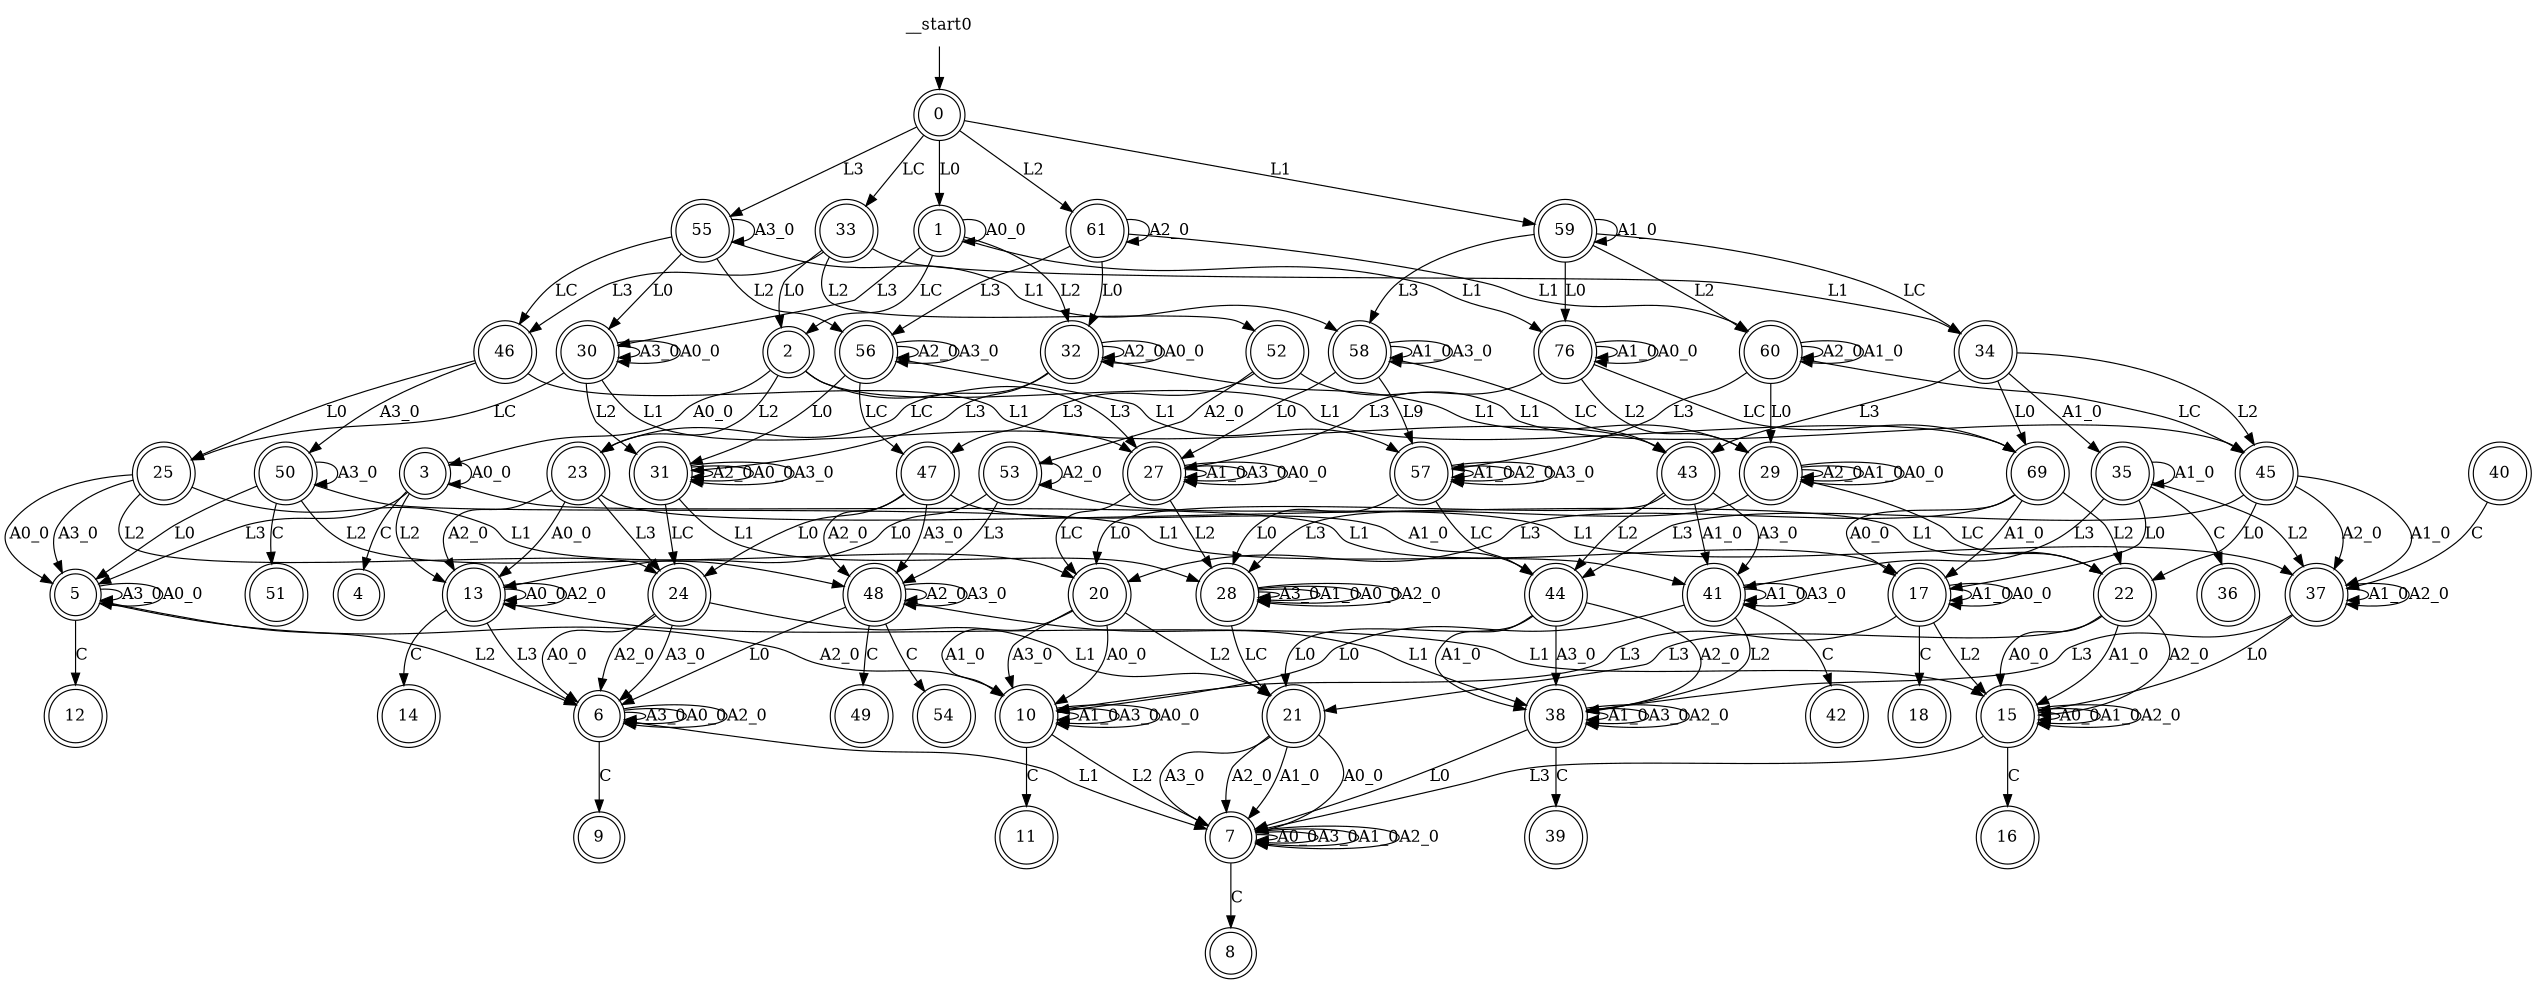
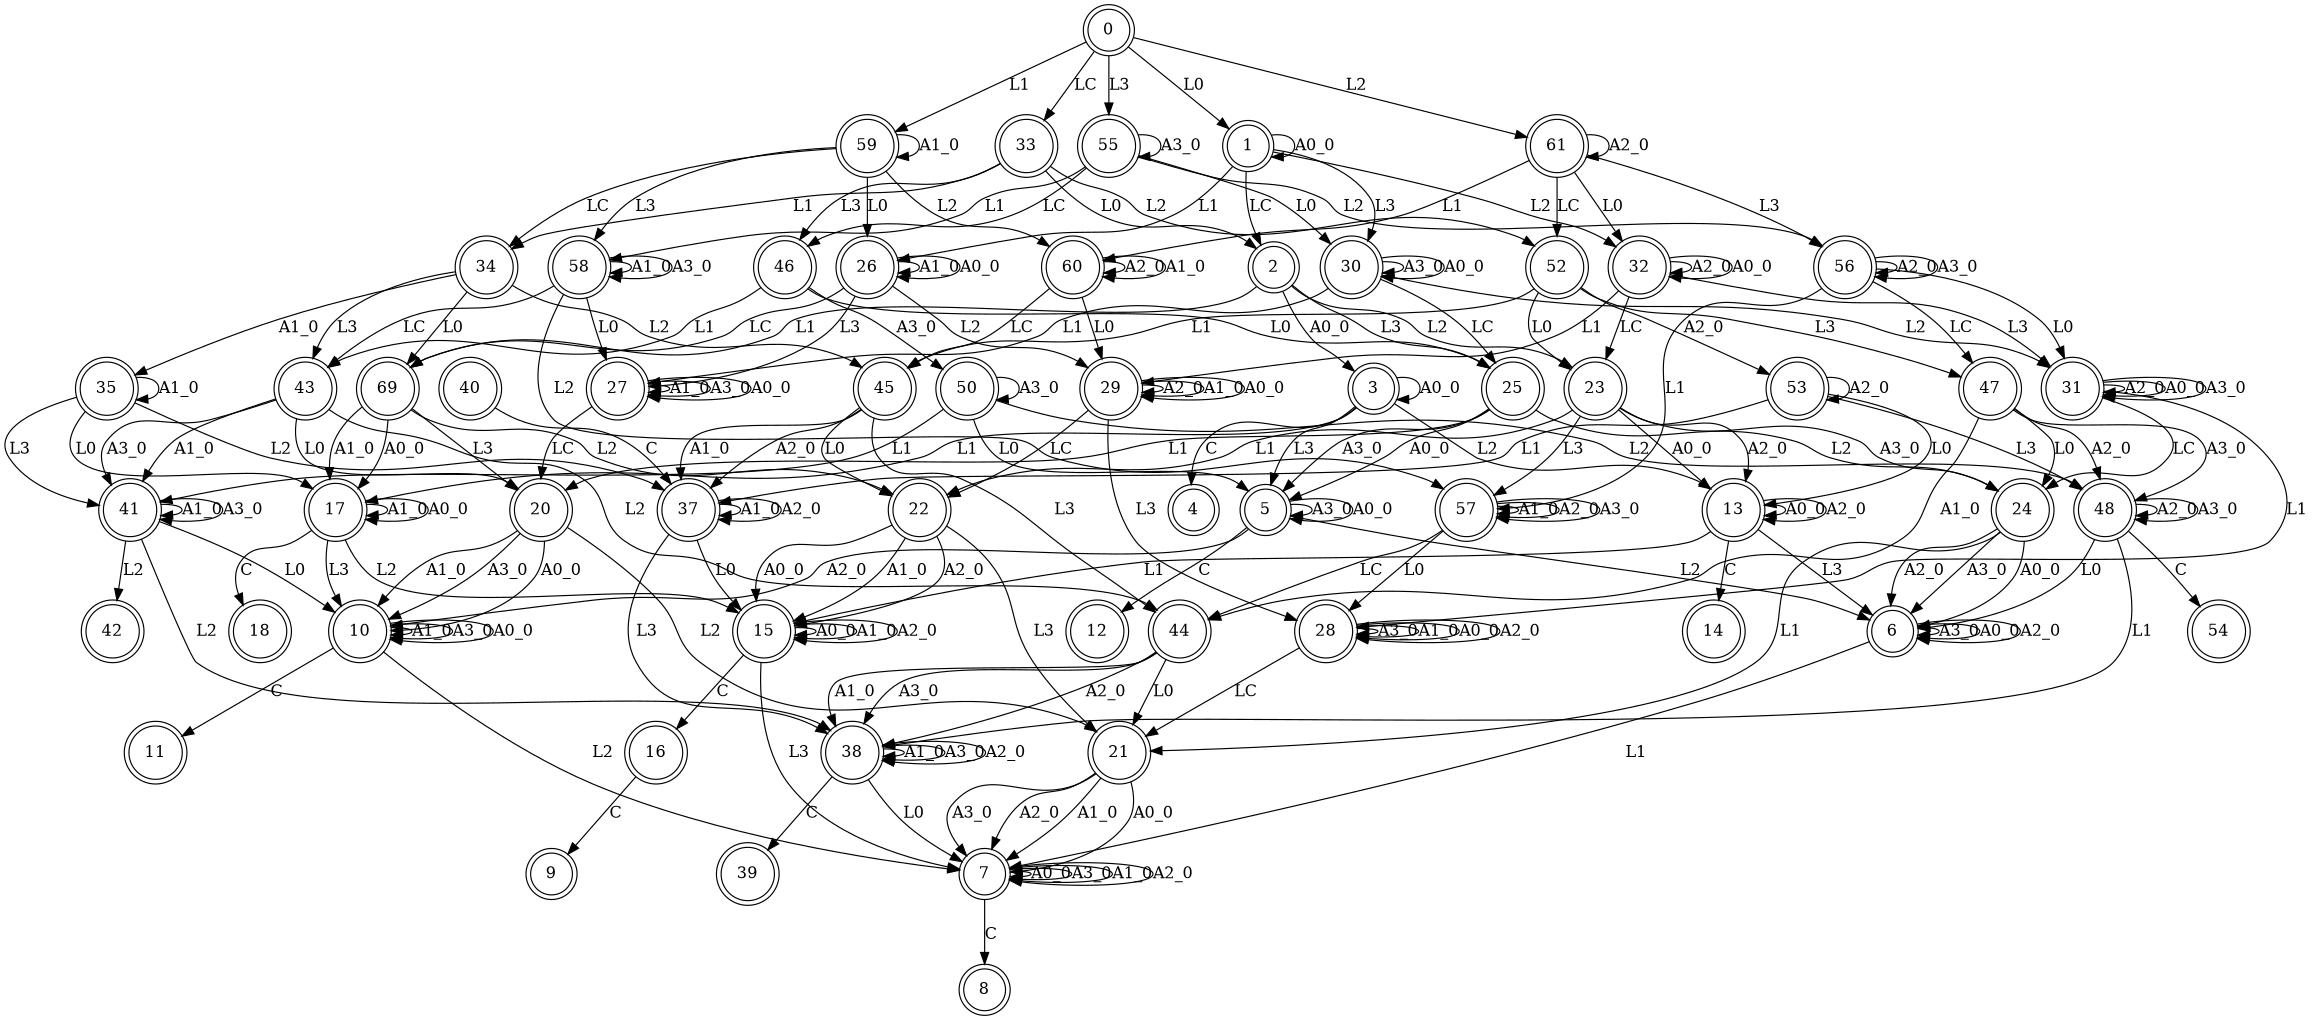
  digraph {
    node [shape=doublecircle]
    n1 [label=0]
    n2 [label=1]
    n3 [label=33]
    n4 [label=55]
    n5 [label=59]
    n6 [label=61]
    n7 [label=2]
-   n8 [label=76]
+   n8 [label=26]
    n9 [label=30]
    n10 [label=32]
    n11 [label=34]
    n12 [label=46]
    n13 [label=52]
    n14 [label=56]
    n15 [label=58]
    n16 [label=60]
    n17 [label=3]
    n18 [label=69]
    n19 [label=23]
    n20 [label=25]
    n21 [label=27]
    n22 [label=29]
    n23 [label=31]
    n24 [label=4]
    n25 [label=5]
    n26 [label=13]
    n27 [label=17]
    n28 [label=20]
    n29 [label=22]
    n30 [label=24]
    n31 [label=6]
    n32 [label=10]
    n33 [label=12]
    n34 [label=14]
    n35 [label=15]
    n36 [label=18]
    n37 [label=7]
    n38 [label=9]
    n39 [label=11]
    n40 [label=8]
    n41 [label=16]
    n42 [label=21]
    n43 [label=28]
    n44 [label=35]
    n45 [label=43]
    n46 [label=45]
    n47 [label=50]
    n48 [label=47]
    n49 [label=53]
-   n50 [label=36]
    n51 [label=37]
    n52 [label=41]
    n53 [label=44]
    n54 [label=38]
    n55 [label=42]
    n56 [label=39]
    n57 [label=40]
    n58 [label=48]
-   n59 [label=51]
-   n60 [label=49]
    n61 [label=54]
    n62 [label=57]
-   __start0 [shape=none]
    n1 -> n2 [label=L0]
    n1 -> n3 [label=LC]
    n1 -> n4 [label=L3]
    n1 -> n5 [label=L1]
    n1 -> n6 [label=L2]
    n2 -> n2 [label=A0_0]
    n2 -> n7 [label=LC]
    n2 -> n8 [label=L1]
    n2 -> n9 [label=L3]
    n2 -> n10 [label=L2]
    n3 -> n7 [label=L0]
    n3 -> n11 [label=L1]
    n3 -> n12 [label=L3]
    n3 -> n13 [label=L2]
    n4 -> n4 [label=A3_0]
    n4 -> n9 [label=L0]
    n4 -> n12 [label=LC]
    n4 -> n14 [label=L2]
    n4 -> n15 [label=L1]
    n5 -> n5 [label=A1_0]
    n5 -> n8 [label=L0]
    n5 -> n11 [label=LC]
    n5 -> n15 [label=L3]
    n5 -> n16 [label=L2]
    n6 -> n6 [label=A2_0]
    n6 -> n10 [label=L0]
+   n6 -> n13 [label=LC]
    n6 -> n14 [label=L3]
    n6 -> n16 [label=L1]
    n7 -> n17 [label=A0_0]
    n7 -> n18 [label=L1]
    n7 -> n19 [label=L2]
-   n7 -> n21 [label=L3]
+   n7 -> n20 [label=L3]
    n8 -> n8 [label=A1_0]
    n8 -> n8 [label=A0_0]
    n8 -> n18 [label=LC]
    n8 -> n21 [label=L3]
    n8 -> n22 [label=L2]
    n9 -> n9 [label=A3_0]
    n9 -> n9 [label=A0_0]
    n9 -> n20 [label=LC]
    n9 -> n21 [label=L1]
    n9 -> n23 [label=L2]
    n10 -> n10 [label=A2_0]
    n10 -> n10 [label=A0_0]
    n10 -> n19 [label=LC]
    n10 -> n22 [label=L1]
    n10 -> n23 [label=L3]
    n11 -> n18 [label=L0]
    n11 -> n44 [label=A1_0]
    n11 -> n45 [label=L3]
    n11 -> n46 [label=L2]
    n12 -> n20 [label=L0]
    n12 -> n45 [label=L1]
    n12 -> n47 [label=A3_0]
+   n13 -> n19 [label=L0]
    n13 -> n46 [label=L1]
    n13 -> n48 [label=L3]
    n13 -> n49 [label=A2_0]
    n14 -> n14 [label=A2_0]
    n14 -> n14 [label=A3_0]
    n14 -> n23 [label=L0]
    n14 -> n48 [label=LC]
    n14 -> n62 [label=L1]
    n15 -> n15 [label=A1_0]
    n15 -> n15 [label=A3_0]
    n15 -> n21 [label=L0]
    n15 -> n45 [label=LC]
-   n15 -> n62 [label=L9]
+   n15 -> n62 [label=L2]
    n16 -> n16 [label=A2_0]
    n16 -> n16 [label=A1_0]
    n16 -> n22 [label=L0]
    n16 -> n46 [label=LC]
-   n16 -> n62 [label=L3]
+   n19 -> n62 [label=L3]
    n17 -> n17 [label=A0_0]
    n17 -> n24 [label=C]
    n17 -> n25 [label=L3]
    n17 -> n26 [label=L2]
    n17 -> n27 [label=L1]
    n18 -> n27 [label=A0_0]
    n18 -> n27 [label=A1_0]
    n18 -> n28 [label=L3]
    n18 -> n29 [label=L2]
    n19 -> n26 [label=A2_0]
    n19 -> n26 [label=A0_0]
    n19 -> n29 [label=L1]
-   n19 -> n30 [label=L3]
+   n19 -> n30 [label=A3_0]
    n20 -> n25 [label=A3_0]
    n20 -> n25 [label=A0_0]
    n20 -> n28 [label=L1]
    n20 -> n30 [label=L2]
    n21 -> n21 [label=A1_0]
    n21 -> n21 [label=A3_0]
    n21 -> n21 [label=A0_0]
    n21 -> n28 [label=LC]
-   n21 -> n43 [label=L2]
    n22 -> n22 [label=A2_0]
    n22 -> n22 [label=A1_0]
    n22 -> n22 [label=A0_0]
    n22 -> n29 [label=LC]
    n22 -> n43 [label=L3]
    n23 -> n23 [label=A2_0]
    n23 -> n23 [label=A0_0]
    n23 -> n23 [label=A3_0]
    n23 -> n30 [label=LC]
    n23 -> n43 [label=L1]
    n25 -> n25 [label=A3_0]
    n25 -> n25 [label=A0_0]
    n25 -> n31 [label=L2]
    n25 -> n32 [label=A2_0]
    n25 -> n33 [label=C]
    n26 -> n26 [label=A0_0]
    n26 -> n26 [label=A2_0]
    n26 -> n31 [label=L3]
    n26 -> n34 [label=C]
    n26 -> n35 [label=L1]
    n27 -> n27 [label=A1_0]
    n27 -> n27 [label=A0_0]
    n27 -> n32 [label=L3]
    n27 -> n35 [label=L2]
    n27 -> n36 [label=C]
    n28 -> n32 [label=A1_0]
    n28 -> n32 [label=A3_0]
    n28 -> n32 [label=A0_0]
    n28 -> n42 [label=L2]
    n29 -> n35 [label=A2_0]
    n29 -> n35 [label=A0_0]
    n29 -> n35 [label=A1_0]
    n29 -> n42 [label=L3]
    n30 -> n31 [label=A0_0]
    n30 -> n31 [label=A2_0]
    n30 -> n31 [label=A3_0]
    n30 -> n42 [label=L1]
    n31 -> n31 [label=A3_0]
    n31 -> n31 [label=A0_0]
    n31 -> n31 [label=A2_0]
    n31 -> n37 [label=L1]
-   n31 -> n38 [label=C]
+   n41 -> n38 [label=C]
    n32 -> n32 [label=A1_0]
    n32 -> n32 [label=A3_0]
    n32 -> n32 [label=A0_0]
    n32 -> n37 [label=L2]
    n32 -> n39 [label=C]
    n35 -> n35 [label=A0_0]
    n35 -> n35 [label=A1_0]
    n35 -> n35 [label=A2_0]
    n35 -> n37 [label=L3]
    n35 -> n41 [label=C]
    n37 -> n37 [label=A0_0]
    n37 -> n37 [label=A3_0]
    n37 -> n37 [label=A1_0]
    n37 -> n37 [label=A2_0]
    n37 -> n40 [label=C]
    n42 -> n37 [label=A0_0]
    n42 -> n37 [label=A3_0]
    n42 -> n37 [label=A2_0]
    n42 -> n37 [label=A1_0]
    n43 -> n42 [label=LC]
    n43 -> n43 [label=A3_0]
    n43 -> n43 [label=A1_0]
    n43 -> n43 [label=A0_0]
    n43 -> n43 [label=A2_0]
    n44 -> n27 [label=L0]
    n44 -> n44 [label=A1_0]
-   n44 -> n50 [label=C]
    n44 -> n51 [label=L2]
    n44 -> n52 [label=L3]
    n45 -> n28 [label=L0]
    n45 -> n52 [label=A3_0]
    n45 -> n52 [label=A1_0]
    n45 -> n53 [label=L2]
    n46 -> n29 [label=L0]
    n46 -> n51 [label=A1_0]
    n46 -> n51 [label=A2_0]
    n46 -> n53 [label=L3]
    n47 -> n25 [label=L0]
    n47 -> n47 [label=A3_0]
    n47 -> n52 [label=L1]
    n47 -> n58 [label=L2]
-   n47 -> n59 [label=C]
    n48 -> n30 [label=L0]
    n48 -> n53 [label=A1_0]
    n48 -> n58 [label=A2_0]
    n48 -> n58 [label=A3_0]
    n49 -> n26 [label=L0]
    n49 -> n49 [label=A2_0]
    n49 -> n51 [label=L1]
    n49 -> n58 [label=L3]
    n51 -> n35 [label=L0]
    n51 -> n51 [label=A1_0]
    n51 -> n51 [label=A2_0]
    n51 -> n54 [label=L3]
    n52 -> n32 [label=L0]
    n52 -> n52 [label=A1_0]
    n52 -> n52 [label=A3_0]
    n52 -> n54 [label=L2]
-   n52 -> n55 [label=C]
+   n52 -> n55 [label=L2]
    n53 -> n42 [label=L0]
    n53 -> n54 [label=A3_0]
    n53 -> n54 [label=A2_0]
    n53 -> n54 [label=A1_0]
    n54 -> n37 [label=L0]
    n54 -> n54 [label=A1_0]
    n54 -> n54 [label=A3_0]
    n54 -> n54 [label=A2_0]
    n54 -> n56 [label=C]
    n57 -> n51 [label=C]
    n58 -> n31 [label=L0]
    n58 -> n54 [label=L1]
    n58 -> n58 [label=A2_0]
    n58 -> n58 [label=A3_0]
-   n58 -> n60 [label=C]
    n58 -> n61 [label=C]
    n62 -> n43 [label=L0]
    n62 -> n53 [label=LC]
    n62 -> n62 [label=A1_0]
    n62 -> n62 [label=A2_0]
    n62 -> n62 [label=A3_0]
-   __start0 -> n1
  }
